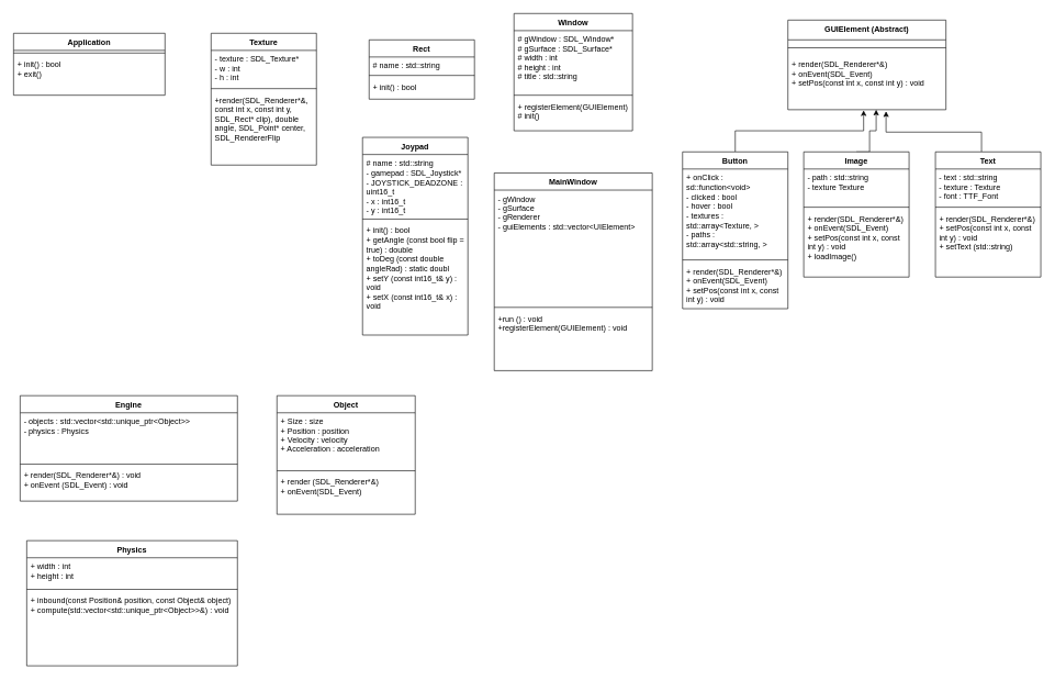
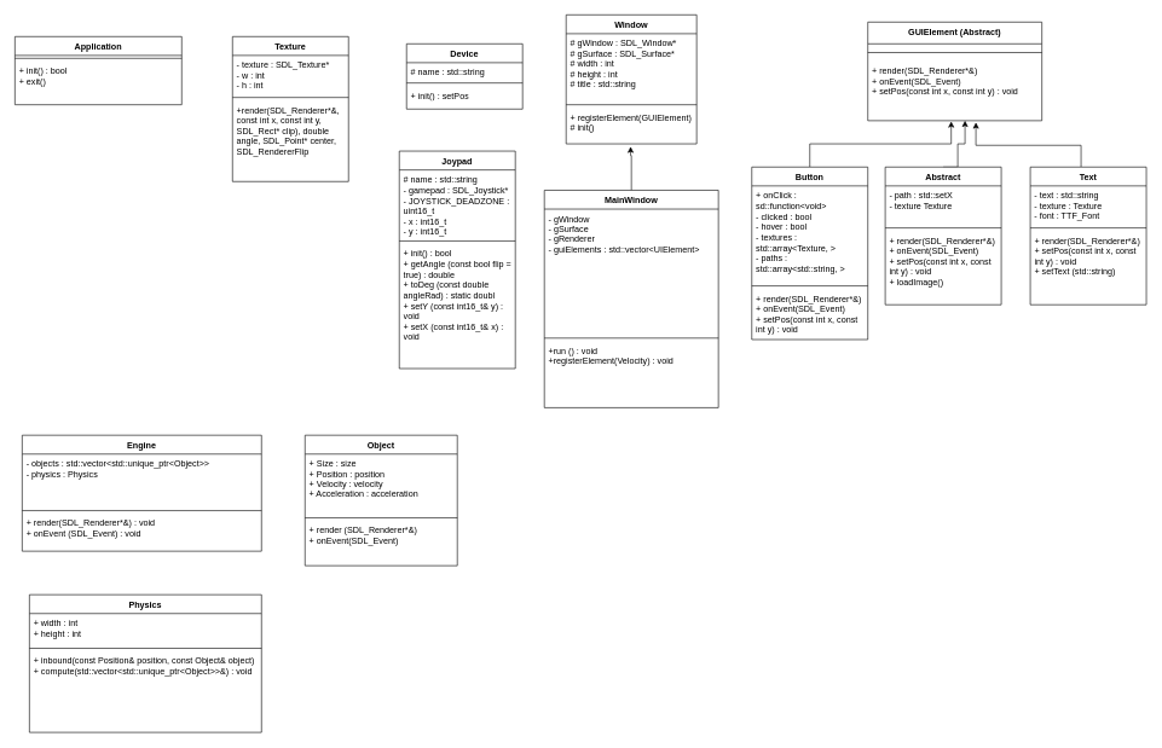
  <mxCell id="0" />
  <mxCell id="1" parent="0" />
+ <mxCell id="2" style="edgeStyle=orthogonalEdgeStyle;rounded=0;orthogonalLoop=1;jettySize=auto;html=1;exitX=0.5;exitY=0;exitDx=0;exitDy=0;entryX=0.494;entryY=1.077;entryDx=0;entryDy=0;entryPerimeter=0;" parent="1" source="3" target="30" edge="1"><mxGeometry relative="1" as="geometry"><Array as="points"><mxPoint x="870" y="214" /><mxPoint x="869" y="214" /></Array></mxGeometry></mxCell>
  <mxCell id="3" value="MainWindow" style="swimlane;fontStyle=1;align=center;verticalAlign=top;childLayout=stackLayout;horizontal=1;startSize=26;horizontalStack=0;resizeParent=1;resizeParentMax=0;resizeLast=0;collapsible=1;marginBottom=0;" parent="1" vertex="1"><mxGeometry x="750" y="262" width="240" height="300" as="geometry" /></mxCell>
  <mxCell id="4" value="- gWindow&#10;- gSurface&#10;- gRenderer&#10;- guiElements : std::vector&lt;UIElement&gt;&#10;&#10;" style="text;strokeColor=none;fillColor=none;align=left;verticalAlign=top;spacingLeft=4;spacingRight=4;overflow=hidden;rotatable=0;points=[[0,0.5],[1,0.5]];portConstraint=eastwest;" parent="3" vertex="1"><mxGeometry y="26" width="240" height="174" as="geometry" /></mxCell>
  <mxCell id="5" value="" style="line;strokeWidth=1;fillColor=none;align=left;verticalAlign=middle;spacingTop=-1;spacingLeft=3;spacingRight=3;rotatable=0;labelPosition=right;points=[];portConstraint=eastwest;" parent="3" vertex="1"><mxGeometry y="200" width="240" height="8" as="geometry" /></mxCell>
- <mxCell id="6" value="+run () : void&#10;+registerElement(GUIElement) : void&#10;" style="text;strokeColor=none;fillColor=none;align=left;verticalAlign=top;spacingLeft=4;spacingRight=4;overflow=hidden;rotatable=0;points=[[0,0.5],[1,0.5]];portConstraint=eastwest;" parent="3" vertex="1"><mxGeometry y="208" width="240" height="92" as="geometry" /></mxCell>
+ <mxCell id="6" value="+run () : void&#10;+registerElement(Velocity) : void&#10;" style="text;strokeColor=none;fillColor=none;align=left;verticalAlign=top;spacingLeft=4;spacingRight=4;overflow=hidden;rotatable=0;points=[[0,0.5],[1,0.5]];portConstraint=eastwest;" parent="3" vertex="1"><mxGeometry y="208" width="240" height="92" as="geometry" /></mxCell>
  <mxCell id="7" value="GUIElement (Abstract)" style="swimlane;fontStyle=1;align=center;verticalAlign=top;childLayout=stackLayout;horizontal=1;startSize=30;horizontalStack=0;resizeParent=1;resizeParentMax=0;resizeLast=0;collapsible=1;marginBottom=0;" parent="1" vertex="1"><mxGeometry x="1196" y="30" width="240" height="136" as="geometry" /></mxCell>
  <mxCell id="8" value="" style="line;strokeWidth=1;fillColor=none;align=left;verticalAlign=middle;spacingTop=-1;spacingLeft=3;spacingRight=3;rotatable=0;labelPosition=right;points=[];portConstraint=eastwest;" parent="7" vertex="1"><mxGeometry y="30" width="240" height="24" as="geometry" /></mxCell>
  <mxCell id="9" value="+ render(SDL_Renderer*&amp;)&#10;+ onEvent(SDL_Event)&#10;+ setPos(const int x, const int y) : void&#10;&#10;" style="text;strokeColor=none;fillColor=none;align=left;verticalAlign=top;spacingLeft=4;spacingRight=4;overflow=hidden;rotatable=0;points=[[0,0.5],[1,0.5]];portConstraint=eastwest;" parent="7" vertex="1"><mxGeometry y="54" width="240" height="82" as="geometry" /></mxCell>
  <mxCell id="10" value="Application" style="swimlane;fontStyle=1;align=center;verticalAlign=top;childLayout=stackLayout;horizontal=1;startSize=26;horizontalStack=0;resizeParent=1;resizeParentMax=0;resizeLast=0;collapsible=1;marginBottom=0;" parent="1" vertex="1"><mxGeometry x="20" y="50" width="230" height="94" as="geometry" /></mxCell>
  <mxCell id="11" value="" style="line;strokeWidth=1;fillColor=none;align=left;verticalAlign=middle;spacingTop=-1;spacingLeft=3;spacingRight=3;rotatable=0;labelPosition=right;points=[];portConstraint=eastwest;" parent="10" vertex="1"><mxGeometry y="26" width="230" height="8" as="geometry" /></mxCell>
  <mxCell id="12" value="+ init() : bool&#10;+ exit()&#10;" style="text;strokeColor=none;fillColor=none;align=left;verticalAlign=top;spacingLeft=4;spacingRight=4;overflow=hidden;rotatable=0;points=[[0,0.5],[1,0.5]];portConstraint=eastwest;" parent="10" vertex="1"><mxGeometry y="34" width="230" height="60" as="geometry" /></mxCell>
  <mxCell id="13" style="edgeStyle=orthogonalEdgeStyle;rounded=0;orthogonalLoop=1;jettySize=auto;html=1;entryX=0.479;entryY=1.012;entryDx=0;entryDy=0;entryPerimeter=0;" parent="1" source="14" target="9" edge="1"><mxGeometry relative="1" as="geometry"><mxPoint x="1340" y="170" as="targetPoint" /></mxGeometry></mxCell>
  <mxCell id="14" value="Button" style="swimlane;fontStyle=1;align=center;verticalAlign=top;childLayout=stackLayout;horizontal=1;startSize=26;horizontalStack=0;resizeParent=1;resizeParentMax=0;resizeLast=0;collapsible=1;marginBottom=0;" parent="1" vertex="1"><mxGeometry x="1036" y="230" width="160" height="238" as="geometry" /></mxCell>
  <mxCell id="15" value="+ onClick : sd::function&lt;void&gt;&#10;- clicked : bool&#10;- hover : bool&#10;- textures : std::array&lt;Texture, &gt;&#10;- paths : std::array&lt;std::string, &gt;&#10;&#10;&#10;&#10;" style="text;strokeColor=none;fillColor=none;align=left;verticalAlign=top;spacingLeft=4;spacingRight=4;overflow=hidden;rotatable=0;points=[[0,0.5],[1,0.5]];portConstraint=eastwest;whiteSpace=wrap;" parent="14" vertex="1"><mxGeometry y="26" width="160" height="134" as="geometry" /></mxCell>
  <mxCell id="16" value="" style="line;strokeWidth=1;fillColor=none;align=left;verticalAlign=middle;spacingTop=-1;spacingLeft=3;spacingRight=3;rotatable=0;labelPosition=right;points=[];portConstraint=eastwest;" parent="14" vertex="1"><mxGeometry y="160" width="160" height="8" as="geometry" /></mxCell>
  <mxCell id="17" value="+ render(SDL_Renderer*&amp;)&#10;+ onEvent(SDL_Event)&#10;+ setPos(const int x, const int y) : void&#10;&#10;" style="text;strokeColor=none;fillColor=none;align=left;verticalAlign=top;spacingLeft=4;spacingRight=4;overflow=hidden;rotatable=0;points=[[0,0.5],[1,0.5]];portConstraint=eastwest;whiteSpace=wrap;" parent="14" vertex="1"><mxGeometry y="168" width="160" height="70" as="geometry" /></mxCell>
  <mxCell id="18" value="Texture" style="swimlane;fontStyle=1;align=center;verticalAlign=top;childLayout=stackLayout;horizontal=1;startSize=26;horizontalStack=0;resizeParent=1;resizeParentMax=0;resizeLast=0;collapsible=1;marginBottom=0;" parent="1" vertex="1"><mxGeometry x="320" y="50" width="160" height="200" as="geometry" /></mxCell>
  <mxCell id="19" value="- texture : SDL_Texture*&#10;- w : int&#10;- h : int&#10;&#10;" style="text;strokeColor=none;fillColor=none;align=left;verticalAlign=top;spacingLeft=4;spacingRight=4;overflow=hidden;rotatable=0;points=[[0,0.5],[1,0.5]];portConstraint=eastwest;" parent="18" vertex="1"><mxGeometry y="26" width="160" height="54" as="geometry" /></mxCell>
  <mxCell id="20" value="" style="line;strokeWidth=1;fillColor=none;align=left;verticalAlign=middle;spacingTop=-1;spacingLeft=3;spacingRight=3;rotatable=0;labelPosition=right;points=[];portConstraint=eastwest;" parent="18" vertex="1"><mxGeometry y="80" width="160" height="8" as="geometry" /></mxCell>
  <mxCell id="21" value="+render(SDL_Renderer*&amp;, const int x, const int y, SDL_Rect* clip), double angle, SDL_Point* center, SDL_RendererFlip" style="text;strokeColor=none;fillColor=none;align=left;verticalAlign=top;spacingLeft=4;spacingRight=4;overflow=hidden;rotatable=0;points=[[0,0.5],[1,0.5]];portConstraint=eastwest;whiteSpace=wrap;" parent="18" vertex="1"><mxGeometry y="88" width="160" height="112" as="geometry" /></mxCell>
  <mxCell id="22" style="edgeStyle=orthogonalEdgeStyle;rounded=0;orthogonalLoop=1;jettySize=auto;html=1;exitX=0.5;exitY=0;exitDx=0;exitDy=0;" parent="1" source="23" edge="1"><mxGeometry relative="1" as="geometry"><mxPoint x="1330" y="166" as="targetPoint" /><Array as="points"><mxPoint x="1320" y="230" /><mxPoint x="1320" y="198" /><mxPoint x="1330" y="198" /><mxPoint x="1330" y="166" /></Array></mxGeometry></mxCell>
- <mxCell id="23" value="Image" style="swimlane;fontStyle=1;align=center;verticalAlign=top;childLayout=stackLayout;horizontal=1;startSize=26;horizontalStack=0;resizeParent=1;resizeParentMax=0;resizeLast=0;collapsible=1;marginBottom=0;" parent="1" vertex="1"><mxGeometry x="1220" y="230" width="160" height="190" as="geometry" /></mxCell>
- <mxCell id="24" value="- path : std::string&#10;- texture Texture&#10;" style="text;strokeColor=none;fillColor=none;align=left;verticalAlign=top;spacingLeft=4;spacingRight=4;overflow=hidden;rotatable=0;points=[[0,0.5],[1,0.5]];portConstraint=eastwest;" parent="23" vertex="1"><mxGeometry y="26" width="160" height="54" as="geometry" /></mxCell>
+ <mxCell id="23" value="Abstract" style="swimlane;fontStyle=1;align=center;verticalAlign=top;childLayout=stackLayout;horizontal=1;startSize=26;horizontalStack=0;resizeParent=1;resizeParentMax=0;resizeLast=0;collapsible=1;marginBottom=0;" parent="1" vertex="1"><mxGeometry x="1220" y="230" width="160" height="190" as="geometry" /></mxCell>
+ <mxCell id="24" value="- path : std::setX&#10;- texture Texture&#10;" style="text;strokeColor=none;fillColor=none;align=left;verticalAlign=top;spacingLeft=4;spacingRight=4;overflow=hidden;rotatable=0;points=[[0,0.5],[1,0.5]];portConstraint=eastwest;" parent="23" vertex="1"><mxGeometry y="26" width="160" height="54" as="geometry" /></mxCell>
  <mxCell id="25" value="" style="line;strokeWidth=1;fillColor=none;align=left;verticalAlign=middle;spacingTop=-1;spacingLeft=3;spacingRight=3;rotatable=0;labelPosition=right;points=[];portConstraint=eastwest;" parent="23" vertex="1"><mxGeometry y="80" width="160" height="8" as="geometry" /></mxCell>
  <mxCell id="26" value="+ render(SDL_Renderer*&amp;)&#10;+ onEvent(SDL_Event)&#10;+ setPos(const int x, const int y) : void&#10;+ loadImage()&#10;&#10;&#10;" style="text;strokeColor=none;fillColor=none;align=left;verticalAlign=top;spacingLeft=4;spacingRight=4;overflow=hidden;rotatable=0;points=[[0,0.5],[1,0.5]];portConstraint=eastwest;whiteSpace=wrap;" parent="23" vertex="1"><mxGeometry y="88" width="160" height="102" as="geometry" /></mxCell>
  <mxCell id="27" value="Window" style="swimlane;fontStyle=1;align=center;verticalAlign=top;childLayout=stackLayout;horizontal=1;startSize=26;horizontalStack=0;resizeParent=1;resizeParentMax=0;resizeLast=0;collapsible=1;marginBottom=0;" parent="1" vertex="1"><mxGeometry x="780" y="20" width="180" height="178" as="geometry" /></mxCell>
  <mxCell id="28" value="# gWindow : SDL_Window*&#10;# gSurface : SDL_Surface*&#10;# width : int&#10;# height : int&#10;# title : std::string&#10;&#10;" style="text;strokeColor=none;fillColor=none;align=left;verticalAlign=top;spacingLeft=4;spacingRight=4;overflow=hidden;rotatable=0;points=[[0,0.5],[1,0.5]];portConstraint=eastwest;" parent="27" vertex="1"><mxGeometry y="26" width="180" height="94" as="geometry" /></mxCell>
  <mxCell id="29" value="" style="line;strokeWidth=1;fillColor=none;align=left;verticalAlign=middle;spacingTop=-1;spacingLeft=3;spacingRight=3;rotatable=0;labelPosition=right;points=[];portConstraint=eastwest;" parent="27" vertex="1"><mxGeometry y="120" width="180" height="8" as="geometry" /></mxCell>
  <mxCell id="30" value="+ registerElement(GUIElement)&#10;# init()&#10;" style="text;strokeColor=none;fillColor=none;align=left;verticalAlign=top;spacingLeft=4;spacingRight=4;overflow=hidden;rotatable=0;points=[[0,0.5],[1,0.5]];portConstraint=eastwest;" parent="27" vertex="1"><mxGeometry y="128" width="180" height="50" as="geometry" /></mxCell>
  <mxCell id="31" value="Joypad" style="swimlane;fontStyle=1;align=center;verticalAlign=top;childLayout=stackLayout;horizontal=1;startSize=26;horizontalStack=0;resizeParent=1;resizeParentMax=0;resizeLast=0;collapsible=1;marginBottom=0;" parent="1" vertex="1"><mxGeometry x="550" y="208" width="160" height="300" as="geometry" /></mxCell>
  <mxCell id="32" value="# name : std::string&#10;- gamepad : SDL_Joystick*&#10;- JOYSTICK_DEADZONE : uint16_t&#10;- x : int16_t&#10;- y : int16_t&#10;" style="text;strokeColor=none;fillColor=none;align=left;verticalAlign=top;spacingLeft=4;spacingRight=4;overflow=hidden;rotatable=0;points=[[0,0.5],[1,0.5]];portConstraint=eastwest;whiteSpace=wrap;" parent="31" vertex="1"><mxGeometry y="26" width="160" height="94" as="geometry" /></mxCell>
  <mxCell id="33" value="" style="line;strokeWidth=1;fillColor=none;align=left;verticalAlign=middle;spacingTop=-1;spacingLeft=3;spacingRight=3;rotatable=0;labelPosition=right;points=[];portConstraint=eastwest;" parent="31" vertex="1"><mxGeometry y="120" width="160" height="8" as="geometry" /></mxCell>
  <mxCell id="34" value="+ init() : bool&#10;+ getAngle (const bool flip = true) : double&#10;+ toDeg (const double angleRad) : static doubl&#10;+ setY (const int16_t&amp; y) : void&#10;+ setX (const int16_t&amp; x) : void&#10;  &#10;" style="text;strokeColor=none;fillColor=none;align=left;verticalAlign=top;spacingLeft=4;spacingRight=4;overflow=hidden;rotatable=0;points=[[0,0.5],[1,0.5]];portConstraint=eastwest;whiteSpace=wrap;" parent="31" vertex="1"><mxGeometry y="128" width="160" height="172" as="geometry" /></mxCell>
- <mxCell id="35" value="Rect" style="swimlane;fontStyle=1;align=center;verticalAlign=top;childLayout=stackLayout;horizontal=1;startSize=26;horizontalStack=0;resizeParent=1;resizeParentMax=0;resizeLast=0;collapsible=1;marginBottom=0;" parent="1" vertex="1"><mxGeometry x="560" y="60" width="160" height="90" as="geometry" /></mxCell>
+ <mxCell id="35" value="Device" style="swimlane;fontStyle=1;align=center;verticalAlign=top;childLayout=stackLayout;horizontal=1;startSize=26;horizontalStack=0;resizeParent=1;resizeParentMax=0;resizeLast=0;collapsible=1;marginBottom=0;" parent="1" vertex="1"><mxGeometry x="560" y="60" width="160" height="90" as="geometry" /></mxCell>
  <mxCell id="36" value="# name : std::string" style="text;strokeColor=none;fillColor=none;align=left;verticalAlign=top;spacingLeft=4;spacingRight=4;overflow=hidden;rotatable=0;points=[[0,0.5],[1,0.5]];portConstraint=eastwest;" parent="35" vertex="1"><mxGeometry y="26" width="160" height="24" as="geometry" /></mxCell>
  <mxCell id="37" value="" style="line;strokeWidth=1;fillColor=none;align=left;verticalAlign=middle;spacingTop=-1;spacingLeft=3;spacingRight=3;rotatable=0;labelPosition=right;points=[];portConstraint=eastwest;" parent="35" vertex="1"><mxGeometry y="50" width="160" height="8" as="geometry" /></mxCell>
- <mxCell id="38" value="+ init() : bool" style="text;strokeColor=none;fillColor=none;align=left;verticalAlign=top;spacingLeft=4;spacingRight=4;overflow=hidden;rotatable=0;points=[[0,0.5],[1,0.5]];portConstraint=eastwest;whiteSpace=wrap;" parent="35" vertex="1"><mxGeometry y="58" width="160" height="32" as="geometry" /></mxCell>
+ <mxCell id="38" value="+ init() : setPos" style="text;strokeColor=none;fillColor=none;align=left;verticalAlign=top;spacingLeft=4;spacingRight=4;overflow=hidden;rotatable=0;points=[[0,0.5],[1,0.5]];portConstraint=eastwest;whiteSpace=wrap;" parent="35" vertex="1"><mxGeometry y="58" width="160" height="32" as="geometry" /></mxCell>
  <mxCell id="39" style="edgeStyle=orthogonalEdgeStyle;rounded=0;orthogonalLoop=1;jettySize=auto;html=1;entryX=0.621;entryY=1.03;entryDx=0;entryDy=0;entryPerimeter=0;" parent="1" source="40" target="9" edge="1"><mxGeometry relative="1" as="geometry"><Array as="points"><mxPoint x="1490" y="200" /><mxPoint x="1345" y="200" /></Array></mxGeometry></mxCell>
  <mxCell id="40" value="Text" style="swimlane;fontStyle=1;align=center;verticalAlign=top;childLayout=stackLayout;horizontal=1;startSize=26;horizontalStack=0;resizeParent=1;resizeParentMax=0;resizeLast=0;collapsible=1;marginBottom=0;" parent="1" vertex="1"><mxGeometry x="1420" y="230" width="160" height="190" as="geometry" /></mxCell>
  <mxCell id="41" value="- text : std::string&#10;- texture : Texture&#10;- font : TTF_Font&#10;&#10;&#10;" style="text;strokeColor=none;fillColor=none;align=left;verticalAlign=top;spacingLeft=4;spacingRight=4;overflow=hidden;rotatable=0;points=[[0,0.5],[1,0.5]];portConstraint=eastwest;" parent="40" vertex="1"><mxGeometry y="26" width="160" height="54" as="geometry" /></mxCell>
  <mxCell id="42" value="" style="line;strokeWidth=1;fillColor=none;align=left;verticalAlign=middle;spacingTop=-1;spacingLeft=3;spacingRight=3;rotatable=0;labelPosition=right;points=[];portConstraint=eastwest;" parent="40" vertex="1"><mxGeometry y="80" width="160" height="8" as="geometry" /></mxCell>
  <mxCell id="43" value="+ render(SDL_Renderer*&amp;)&#10;+ setPos(const int x, const int y) : void&#10;+ setText (std::string)&#10;&#10;&#10;" style="text;strokeColor=none;fillColor=none;align=left;verticalAlign=top;spacingLeft=4;spacingRight=4;overflow=hidden;rotatable=0;points=[[0,0.5],[1,0.5]];portConstraint=eastwest;whiteSpace=wrap;" parent="40" vertex="1"><mxGeometry y="88" width="160" height="102" as="geometry" /></mxCell>
  <mxCell id="44" value="Engine" style="swimlane;fontStyle=1;align=center;verticalAlign=top;childLayout=stackLayout;horizontal=1;startSize=26;horizontalStack=0;resizeParent=1;resizeParentMax=0;resizeLast=0;collapsible=1;marginBottom=0;" vertex="1" parent="1"><mxGeometry x="30" y="600" width="330" height="160" as="geometry" /></mxCell>
  <mxCell id="45" value="- objects : std::vector&lt;std::unique_ptr&lt;Object&gt;&gt;&#10;- physics : Physics&#10;" style="text;strokeColor=none;fillColor=none;align=left;verticalAlign=top;spacingLeft=4;spacingRight=4;overflow=hidden;rotatable=0;points=[[0,0.5],[1,0.5]];portConstraint=eastwest;" vertex="1" parent="44"><mxGeometry y="26" width="330" height="74" as="geometry" /></mxCell>
  <mxCell id="46" value="" style="line;strokeWidth=1;fillColor=none;align=left;verticalAlign=middle;spacingTop=-1;spacingLeft=3;spacingRight=3;rotatable=0;labelPosition=right;points=[];portConstraint=eastwest;" vertex="1" parent="44"><mxGeometry y="100" width="330" height="8" as="geometry" /></mxCell>
  <mxCell id="47" value="+ render(SDL_Renderer*&amp;) : void&#10;+ onEvent (SDL_Event) : void&#10;&#10;&#10;&#10;" style="text;strokeColor=none;fillColor=none;align=left;verticalAlign=top;spacingLeft=4;spacingRight=4;overflow=hidden;rotatable=0;points=[[0,0.5],[1,0.5]];portConstraint=eastwest;" vertex="1" parent="44"><mxGeometry y="108" width="330" height="52" as="geometry" /></mxCell>
  <mxCell id="48" value="Object" style="swimlane;fontStyle=1;align=center;verticalAlign=top;childLayout=stackLayout;horizontal=1;startSize=26;horizontalStack=0;resizeParent=1;resizeParentMax=0;resizeLast=0;collapsible=1;marginBottom=0;" vertex="1" parent="1"><mxGeometry x="420" y="600" width="210" height="180" as="geometry" /></mxCell>
  <mxCell id="49" value="+ Size : size&#10;+ Position : position&#10;+ Velocity : velocity&#10;+ Acceleration : acceleration&#10;&#10;&#10;" style="text;strokeColor=none;fillColor=none;align=left;verticalAlign=top;spacingLeft=4;spacingRight=4;overflow=hidden;rotatable=0;points=[[0,0.5],[1,0.5]];portConstraint=eastwest;" vertex="1" parent="48"><mxGeometry y="26" width="210" height="84" as="geometry" /></mxCell>
  <mxCell id="50" value="" style="line;strokeWidth=1;fillColor=none;align=left;verticalAlign=middle;spacingTop=-1;spacingLeft=3;spacingRight=3;rotatable=0;labelPosition=right;points=[];portConstraint=eastwest;" vertex="1" parent="48"><mxGeometry y="110" width="210" height="8" as="geometry" /></mxCell>
  <mxCell id="51" value="+ render (SDL_Renderer*&amp;)&#10;+ onEvent(SDL_Event)&#10;" style="text;strokeColor=none;fillColor=none;align=left;verticalAlign=top;spacingLeft=4;spacingRight=4;overflow=hidden;rotatable=0;points=[[0,0.5],[1,0.5]];portConstraint=eastwest;" vertex="1" parent="48"><mxGeometry y="118" width="210" height="62" as="geometry" /></mxCell>
  <mxCell id="52" value="Physics" style="swimlane;fontStyle=1;align=center;verticalAlign=top;childLayout=stackLayout;horizontal=1;startSize=26;horizontalStack=0;resizeParent=1;resizeParentMax=0;resizeLast=0;collapsible=1;marginBottom=0;" vertex="1" parent="1"><mxGeometry x="40" y="820" width="320" height="190" as="geometry" /></mxCell>
  <mxCell id="53" value="+ width : int&#10;+ height : int&#10;" style="text;strokeColor=none;fillColor=none;align=left;verticalAlign=top;spacingLeft=4;spacingRight=4;overflow=hidden;rotatable=0;points=[[0,0.5],[1,0.5]];portConstraint=eastwest;" vertex="1" parent="52"><mxGeometry y="26" width="320" height="44" as="geometry" /></mxCell>
  <mxCell id="54" value="" style="line;strokeWidth=1;fillColor=none;align=left;verticalAlign=middle;spacingTop=-1;spacingLeft=3;spacingRight=3;rotatable=0;labelPosition=right;points=[];portConstraint=eastwest;" vertex="1" parent="52"><mxGeometry y="70" width="320" height="8" as="geometry" /></mxCell>
  <mxCell id="55" value="+ inbound(const Position&amp; position, const Object&amp; object)&#10;+ compute(std::vector&lt;std::unique_ptr&lt;Object&gt;&gt;&amp;) : void&#10;" style="text;strokeColor=none;fillColor=none;align=left;verticalAlign=top;spacingLeft=4;spacingRight=4;overflow=hidden;rotatable=0;points=[[0,0.5],[1,0.5]];portConstraint=eastwest;" vertex="1" parent="52"><mxGeometry y="78" width="320" height="112" as="geometry" /></mxCell>
